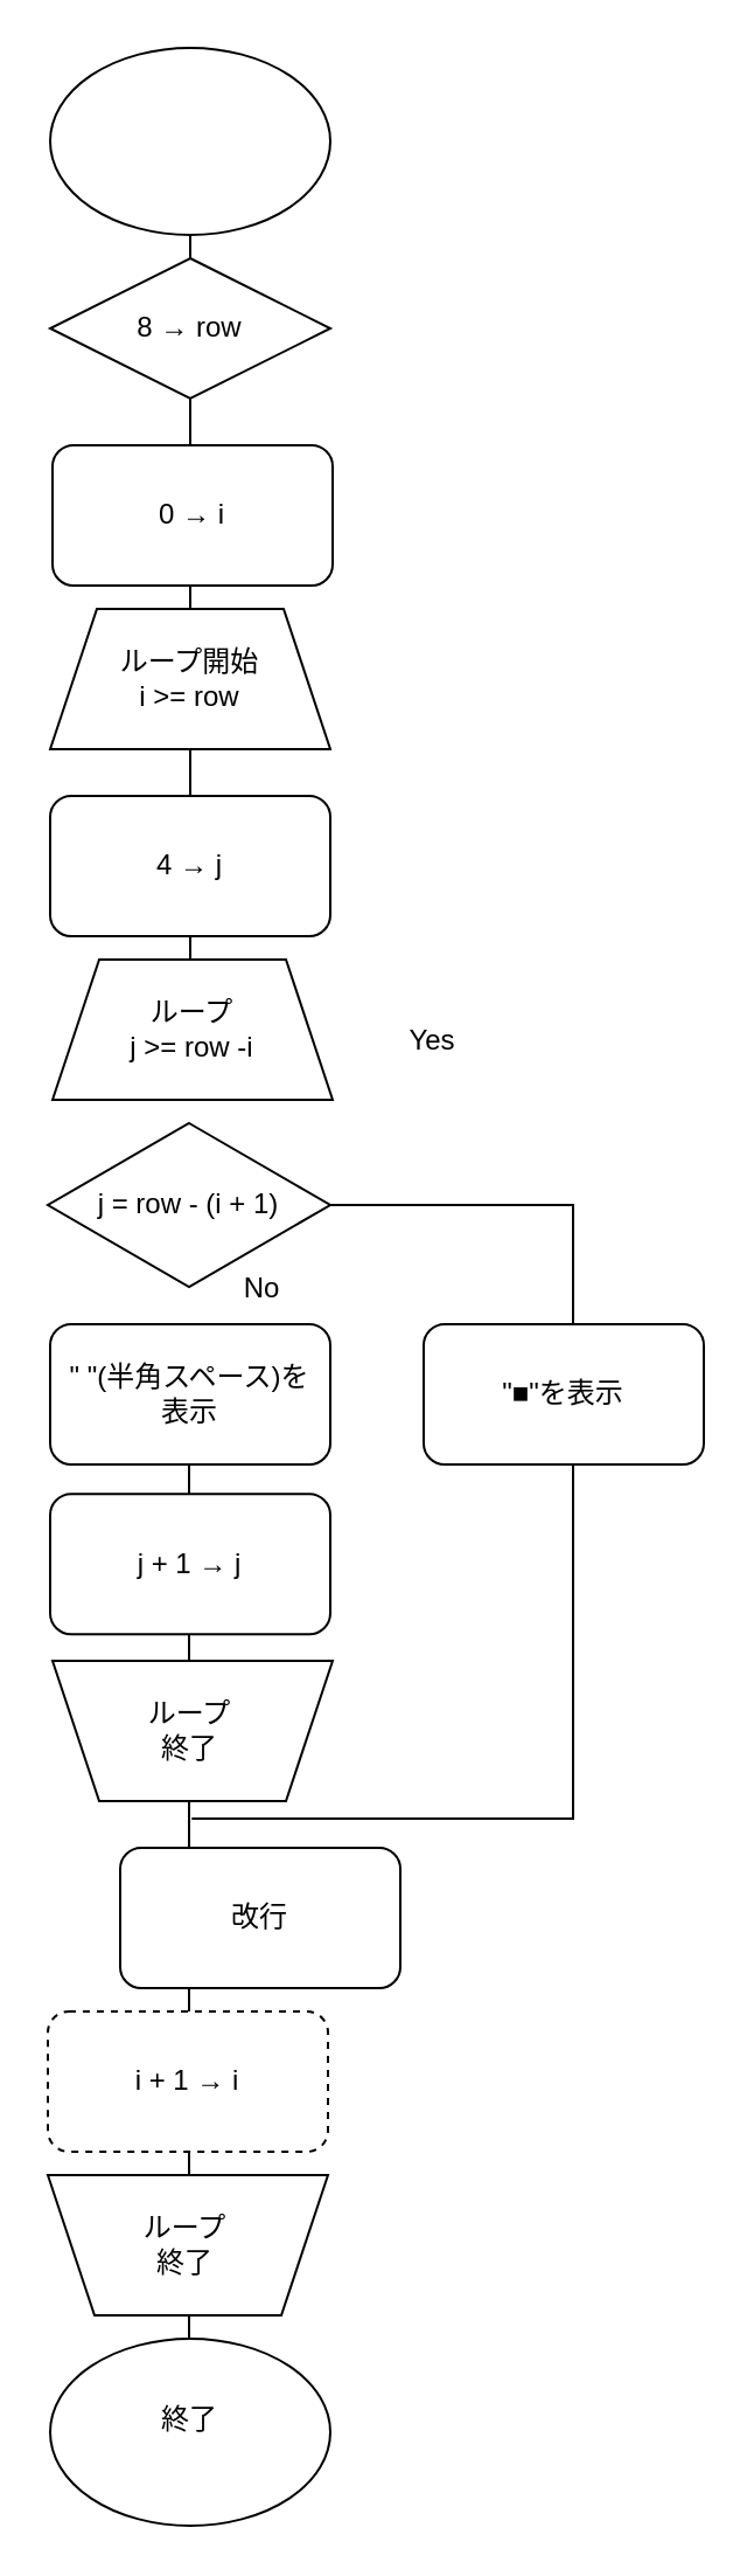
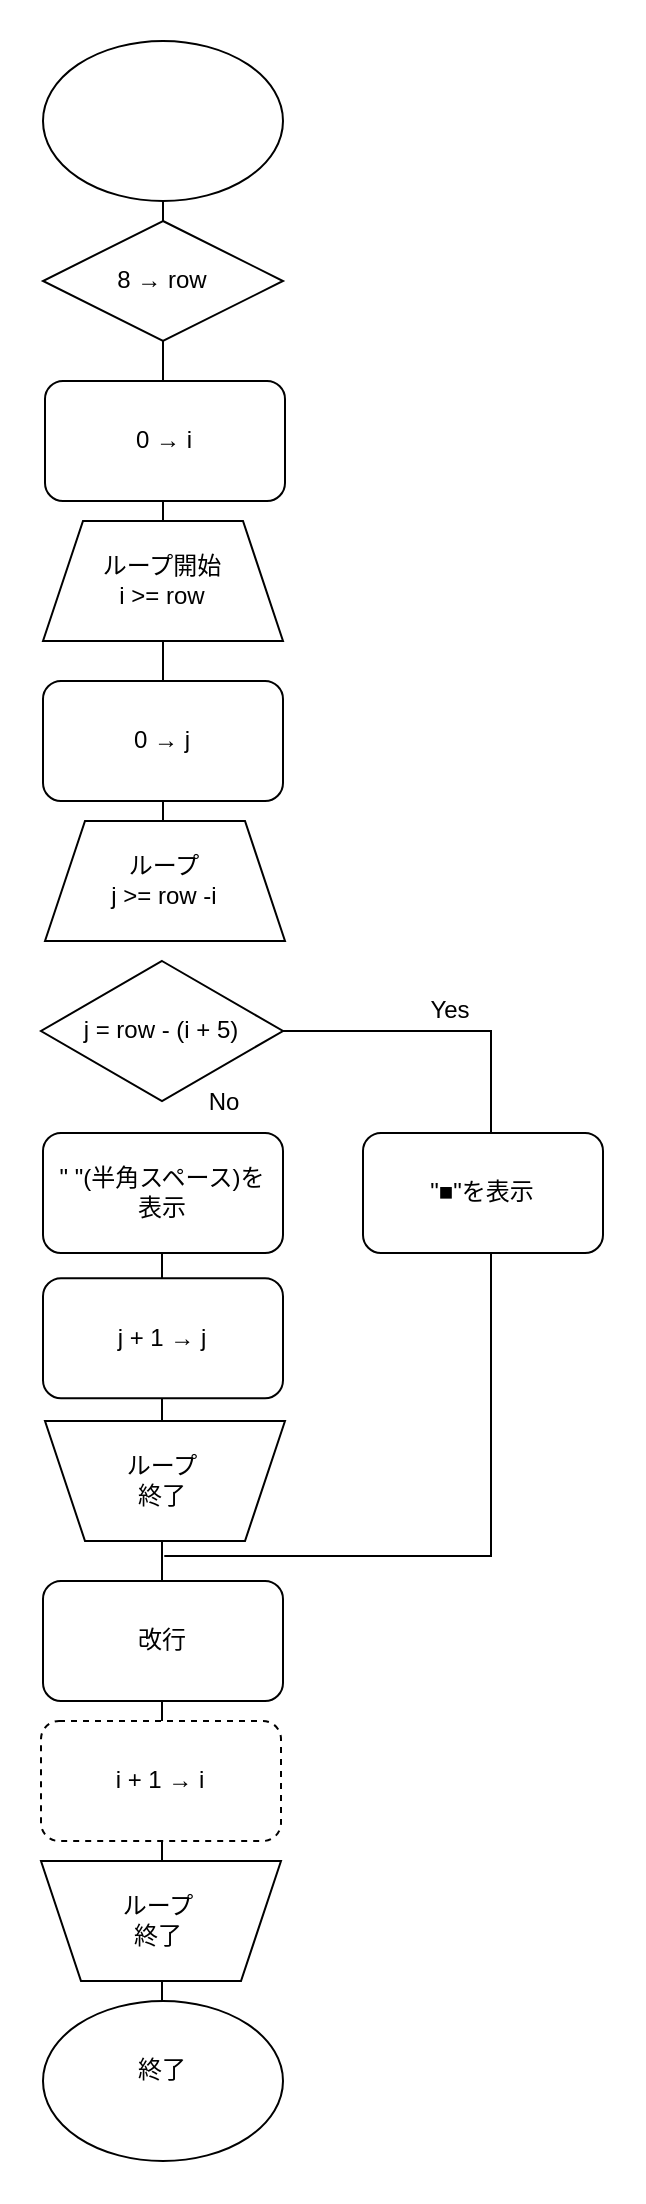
  <mxCell id="0" />
  <mxCell id="1" parent="0" />
  <mxCell id="2" value="" style="shape=partialRectangle;whiteSpace=wrap;html=1;bottom=1;right=1;left=1;top=0;fillColor=none;routingCenterX=-0.5;rotation=-90;" parent="1" vertex="1"><mxGeometry x="32.3" y="564.85" width="262.54" height="162.86" as="geometry" /></mxCell>
  <mxCell id="3" value="" style="group" parent="1" vertex="1" connectable="0"><mxGeometry x="21" y="930" width="120" height="100" as="geometry" /></mxCell>
  <mxCell id="4" value="" style="endArrow=none;html=1;entryX=0.5;entryY=1;entryDx=0;entryDy=0;exitX=0.5;exitY=0;exitDx=0;exitDy=0;" parent="3" edge="1"><mxGeometry width="50" height="50" relative="1" as="geometry"><mxPoint x="59.5" y="80" as="sourcePoint" /><mxPoint x="59.5" y="-310" as="targetPoint" /></mxGeometry></mxCell>
  <mxCell id="5" value="" style="ellipse;whiteSpace=wrap;html=1;" parent="3" vertex="1"><mxGeometry y="70" width="120" height="80" as="geometry" /></mxCell>
  <mxCell id="6" value="終了" style="text;html=1;align=center;verticalAlign=middle;whiteSpace=wrap;rounded=0;" parent="3" vertex="1"><mxGeometry x="30" y="90" width="60" height="30" as="geometry" /></mxCell>
  <mxCell id="7" value="" style="endArrow=none;html=1;entryX=0.5;entryY=1;entryDx=0;entryDy=0;exitX=0.5;exitY=0;exitDx=0;exitDy=0;" parent="1" target="10" edge="1"><mxGeometry width="50" height="50" relative="1" as="geometry"><mxPoint x="81" y="410" as="sourcePoint" /><mxPoint x="161" y="110" as="targetPoint" /></mxGeometry></mxCell>
  <mxCell id="8" value="ループ開始&lt;div&gt;i &amp;gt;= row&lt;/div&gt;" style="shape=trapezoid;perimeter=trapezoidPerimeter;whiteSpace=wrap;html=1;fixedSize=1;" parent="1" vertex="1"><mxGeometry x="21" y="260" width="120" height="60" as="geometry" /></mxCell>
- <mxCell id="9" value="改行" style="rounded=1;whiteSpace=wrap;html=1;" parent="1" vertex="1"><mxGeometry x="51" y="790" width="120" height="60" as="geometry" /></mxCell>
+ <mxCell id="9" value="改行" style="rounded=1;whiteSpace=wrap;html=1;" parent="1" vertex="1"><mxGeometry x="21" y="790" width="120" height="60" as="geometry" /></mxCell>
  <mxCell id="10" value="" style="ellipse;whiteSpace=wrap;html=1;" parent="1" vertex="1"><mxGeometry x="21" y="20" width="120" height="80" as="geometry" /></mxCell>
  <mxCell id="11" value="8 → row" style="rhombus;whiteSpace=wrap;html=1;" parent="1" vertex="1"><mxGeometry x="21" y="110" width="120" height="60" as="geometry" /></mxCell>
  <mxCell id="12" value="&quot;■&quot;を表示" style="rounded=1;whiteSpace=wrap;html=1;" parent="1" vertex="1"><mxGeometry x="181" y="566" width="120" height="60" as="geometry" /></mxCell>
  <mxCell id="13" value="0 → i" style="rounded=1;whiteSpace=wrap;html=1;" parent="1" vertex="1"><mxGeometry x="22" y="190" width="120" height="60" as="geometry" /></mxCell>
  <mxCell id="14" value="ループ&lt;div&gt;j &amp;gt;= row -i&lt;/div&gt;" style="shape=trapezoid;perimeter=trapezoidPerimeter;whiteSpace=wrap;html=1;fixedSize=1;" parent="1" vertex="1"><mxGeometry x="22" y="410" width="120" height="60" as="geometry" /></mxCell>
- <mxCell id="15" value="4 → j" style="rounded=1;whiteSpace=wrap;html=1;" parent="1" vertex="1"><mxGeometry x="21" y="340" width="120" height="60" as="geometry" /></mxCell>
+ <mxCell id="15" value="0 → j" style="rounded=1;whiteSpace=wrap;html=1;" parent="1" vertex="1"><mxGeometry x="21" y="340" width="120" height="60" as="geometry" /></mxCell>
  <mxCell id="16" value="" style="group" parent="1" vertex="1" connectable="0"><mxGeometry x="22" y="710" width="120" height="60" as="geometry" /></mxCell>
  <mxCell id="17" value="" style="shape=trapezoid;perimeter=trapezoidPerimeter;whiteSpace=wrap;html=1;fixedSize=1;rotation=-180;" parent="16" vertex="1"><mxGeometry width="120" height="60" as="geometry" /></mxCell>
  <mxCell id="18" value="ループ&lt;div&gt;終了&lt;/div&gt;" style="text;html=1;align=center;verticalAlign=middle;whiteSpace=wrap;rounded=0;" parent="16" vertex="1"><mxGeometry x="29" y="15" width="60" height="30" as="geometry" /></mxCell>
  <mxCell id="19" value="j + 1 → j" style="rounded=1;whiteSpace=wrap;html=1;" parent="1" vertex="1"><mxGeometry x="21" y="638.61" width="120" height="60" as="geometry" /></mxCell>
  <mxCell id="20" value="i + 1 → i" style="rounded=1;whiteSpace=wrap;html=1;dashed=1;" parent="1" vertex="1"><mxGeometry x="20" y="860" width="120" height="60" as="geometry" /></mxCell>
  <mxCell id="21" value="" style="group" parent="1" vertex="1" connectable="0"><mxGeometry x="20" y="930" width="120" height="60" as="geometry" /></mxCell>
  <mxCell id="22" value="" style="shape=trapezoid;perimeter=trapezoidPerimeter;whiteSpace=wrap;html=1;fixedSize=1;rotation=-180;" parent="21" vertex="1"><mxGeometry width="120" height="60" as="geometry" /></mxCell>
  <mxCell id="23" value="ループ&lt;div&gt;終了&lt;/div&gt;" style="text;html=1;align=center;verticalAlign=middle;whiteSpace=wrap;rounded=0;" parent="21" vertex="1"><mxGeometry x="29" y="15" width="60" height="30" as="geometry" /></mxCell>
- <mxCell id="24" value="j = row - (i + 1)" style="rhombus;whiteSpace=wrap;html=1;" parent="1" vertex="1"><mxGeometry x="20" y="480" width="121" height="70" as="geometry" /></mxCell>
- <mxCell id="25" value="Yes" style="text;html=1;align=center;verticalAlign=middle;whiteSpace=wrap;rounded=0;" parent="1" vertex="1"><mxGeometry x="155" y="430" width="60" height="30" as="geometry" /></mxCell>
+ <mxCell id="24" value="j = row - (i + 5)" style="rhombus;whiteSpace=wrap;html=1;" parent="1" vertex="1"><mxGeometry x="20" y="480" width="121" height="70" as="geometry" /></mxCell>
+ <mxCell id="25" value="Yes" style="text;html=1;align=center;verticalAlign=middle;whiteSpace=wrap;rounded=0;" parent="1" vertex="1"><mxGeometry x="195" y="490" width="60" height="30" as="geometry" /></mxCell>
  <mxCell id="26" value="No" style="text;html=1;align=center;verticalAlign=middle;whiteSpace=wrap;rounded=0;" parent="1" vertex="1"><mxGeometry x="82" y="536" width="60" height="30" as="geometry" /></mxCell>
  <mxCell id="27" value="&quot; &quot;(半角スペース)を&lt;div&gt;表示&lt;/div&gt;" style="rounded=1;whiteSpace=wrap;html=1;" parent="1" vertex="1"><mxGeometry x="21" y="566" width="120" height="60" as="geometry" /></mxCell>
